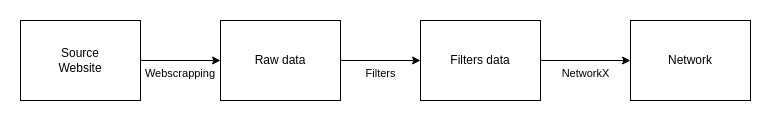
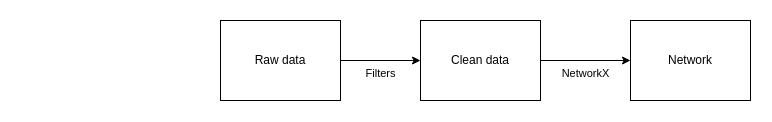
  <mxCell id="0" />
  <mxCell id="1" parent="0" />
- <mxCell id="2" value="Source&lt;br&gt;Website" style="rounded=0;whiteSpace=wrap;html=1;" vertex="1" parent="1"><mxGeometry x="20" y="20" width="120" height="80" as="geometry" /></mxCell>
  <mxCell id="3" value="Raw data" style="rounded=0;whiteSpace=wrap;html=1;" vertex="1" parent="1"><mxGeometry x="220" y="20" width="120" height="80" as="geometry" /></mxCell>
- <mxCell id="4" value="Filters data" style="rounded=0;whiteSpace=wrap;html=1;" vertex="1" parent="1"><mxGeometry x="420" y="20" width="120" height="80" as="geometry" /></mxCell>
+ <mxCell id="4" value="Clean data" style="rounded=0;whiteSpace=wrap;html=1;" vertex="1" parent="1"><mxGeometry x="420" y="20" width="120" height="80" as="geometry" /></mxCell>
  <mxCell id="5" value="Network" style="rounded=0;whiteSpace=wrap;html=1;" vertex="1" parent="1"><mxGeometry x="630" y="20" width="120" height="80" as="geometry" /></mxCell>
- <mxCell id="6" value="Webscrapping" style="endArrow=classic;rounded=0;exitX=1;exitY=0.5;exitDx=0;exitDy=0;entryX=0;entryY=0.5;entryDx=0;entryDy=0;labelBorderColor=none;verticalAlign=top;" edge="1" parent="1" source="2" target="3"><mxGeometry width="50" height="50" relative="1" as="geometry"><mxPoint x="370" y="120" as="sourcePoint" /><mxPoint x="420" y="70" as="targetPoint" /></mxGeometry></mxCell>
  <mxCell id="7" value="Filters" style="endArrow=classic;html=1;rounded=0;entryX=0;entryY=0.5;entryDx=0;entryDy=0;verticalAlign=top;" edge="1" parent="1" target="4"><mxGeometry width="50" height="50" relative="1" as="geometry"><mxPoint x="340" y="60" as="sourcePoint" /><mxPoint x="230" y="70" as="targetPoint" /></mxGeometry></mxCell>
  <mxCell id="8" value="NetworkX" style="endArrow=classic;html=1;rounded=0;entryX=0;entryY=0.5;entryDx=0;entryDy=0;verticalAlign=top;" edge="1" parent="1" target="5"><mxGeometry width="50" height="50" relative="1" as="geometry"><mxPoint x="540" y="60" as="sourcePoint" /><mxPoint x="430" y="70" as="targetPoint" /></mxGeometry></mxCell>
